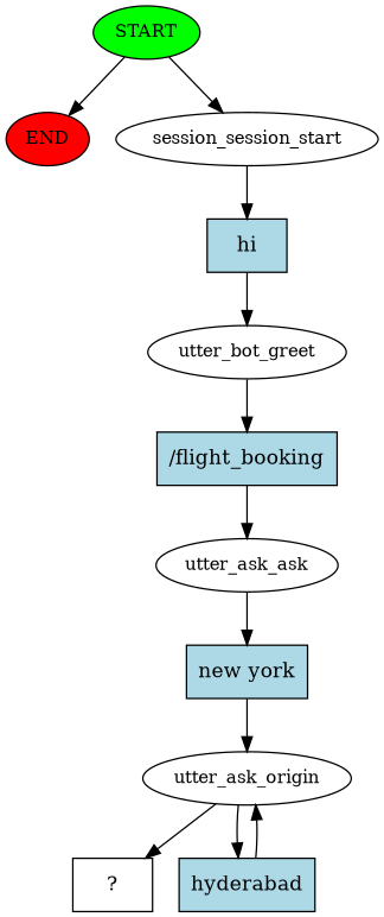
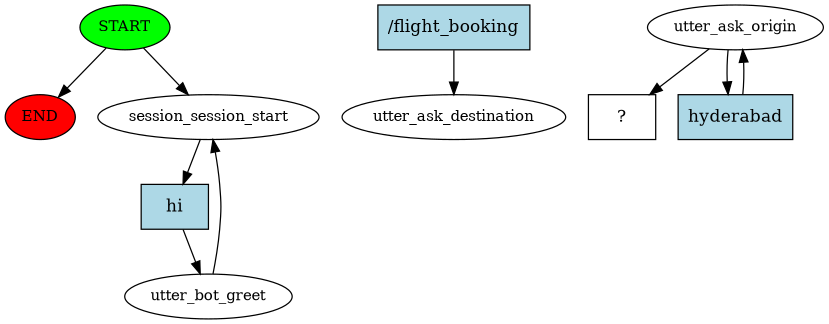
  digraph {
    node [fontsize=12 style=filled]
    n1 [fillcolor=green label=START]
    n2 [fillcolor=red label=END]
    n3 [label=session_session_start style=""]
    n4 [fillcolor=lightblue label=hi shape=rect fontsize=""]
    n5 [label=utter_bot_greet style=""]
    n6 [fillcolor=lightblue label="/flight_booking" shape=rect fontsize=""]
-   n7 [label=utter_ask_ask style=""]
-   n8 [fillcolor=lightblue label="new york" shape=rect fontsize=""]
+   n7 [label=utter_ask_destination style=""]
    n9 [label=utter_ask_origin style=""]
    n10 [label="  ?  " shape=rect fontsize="" style=""]
    n11 [fillcolor=lightblue label=hyderabad shape=rect fontsize=""]
    n1 -> n2
    n1 -> n3
    n3 -> n4
    n4 -> n5
-   n5 -> n6
+   n5 -> n3
    n6 -> n7
-   n7 -> n8
-   n8 -> n9
    n9 -> n10
    n9 -> n11
    n11 -> n9
  }
